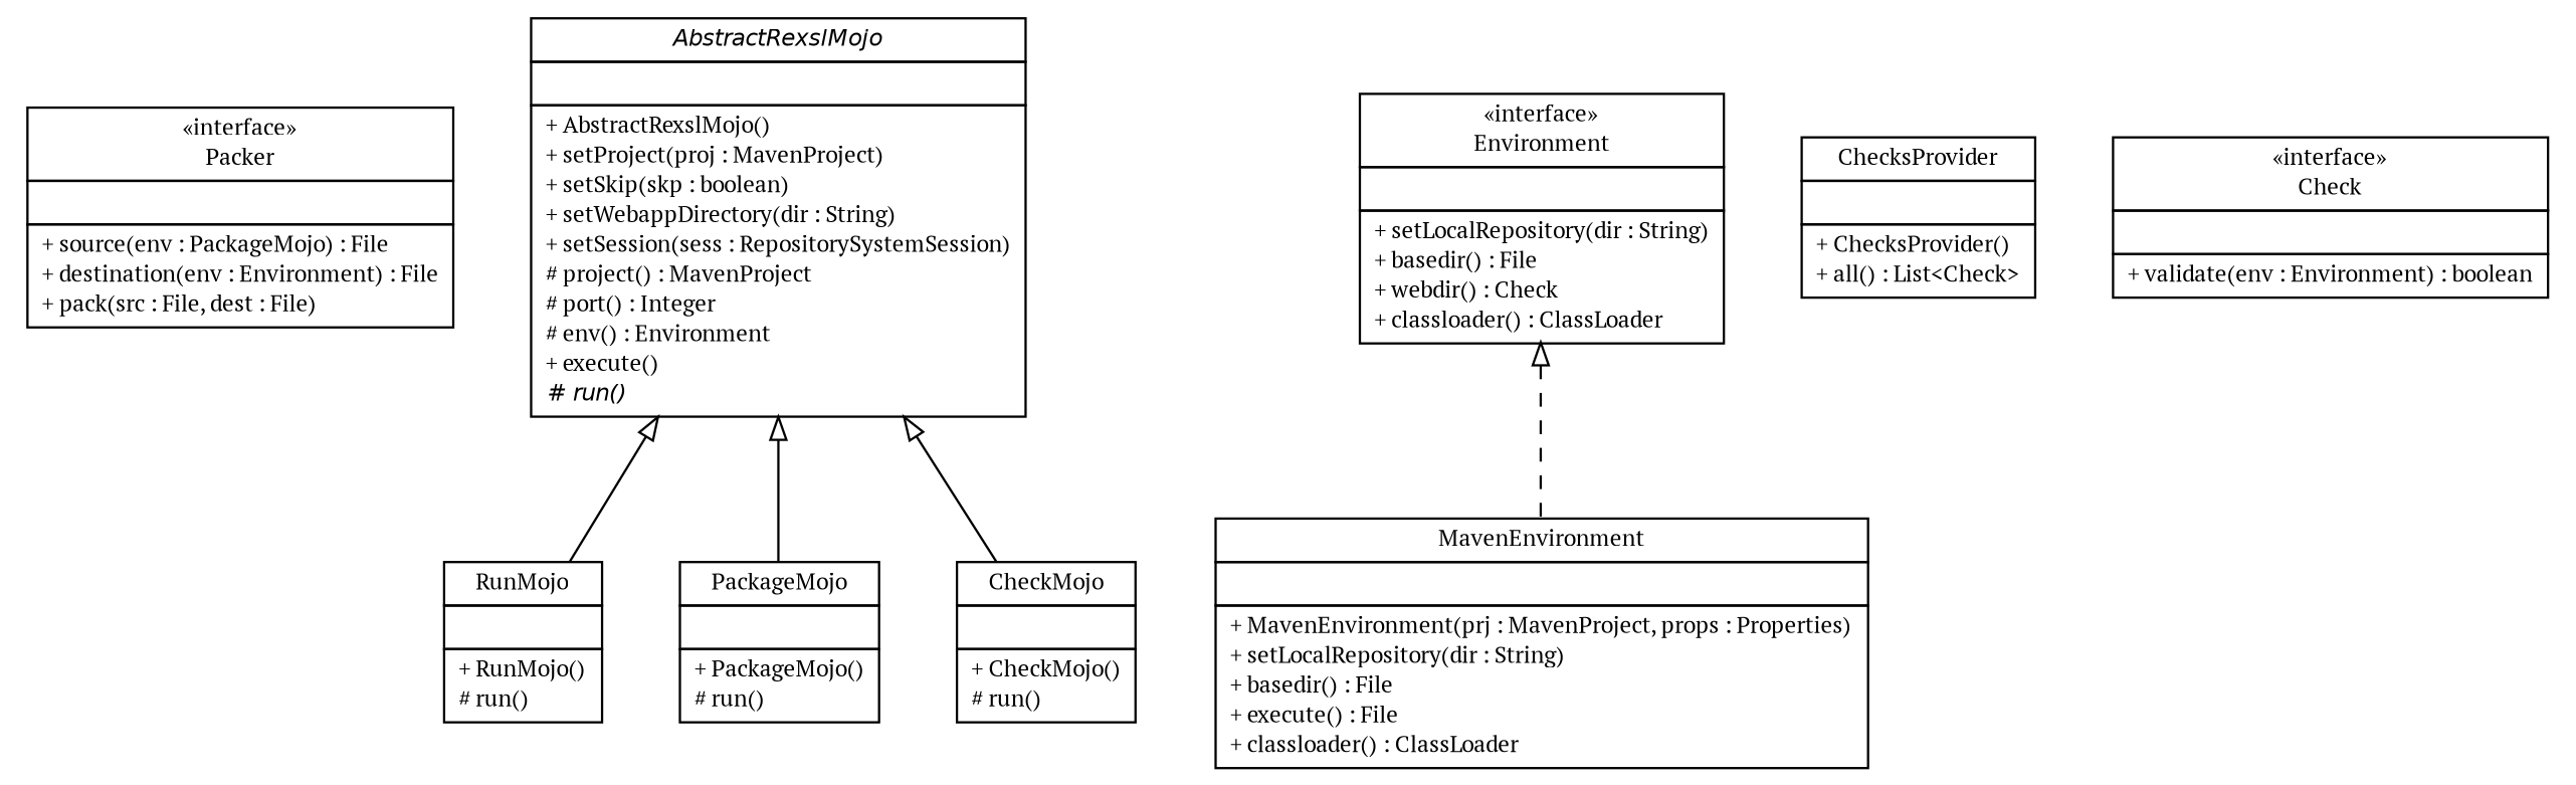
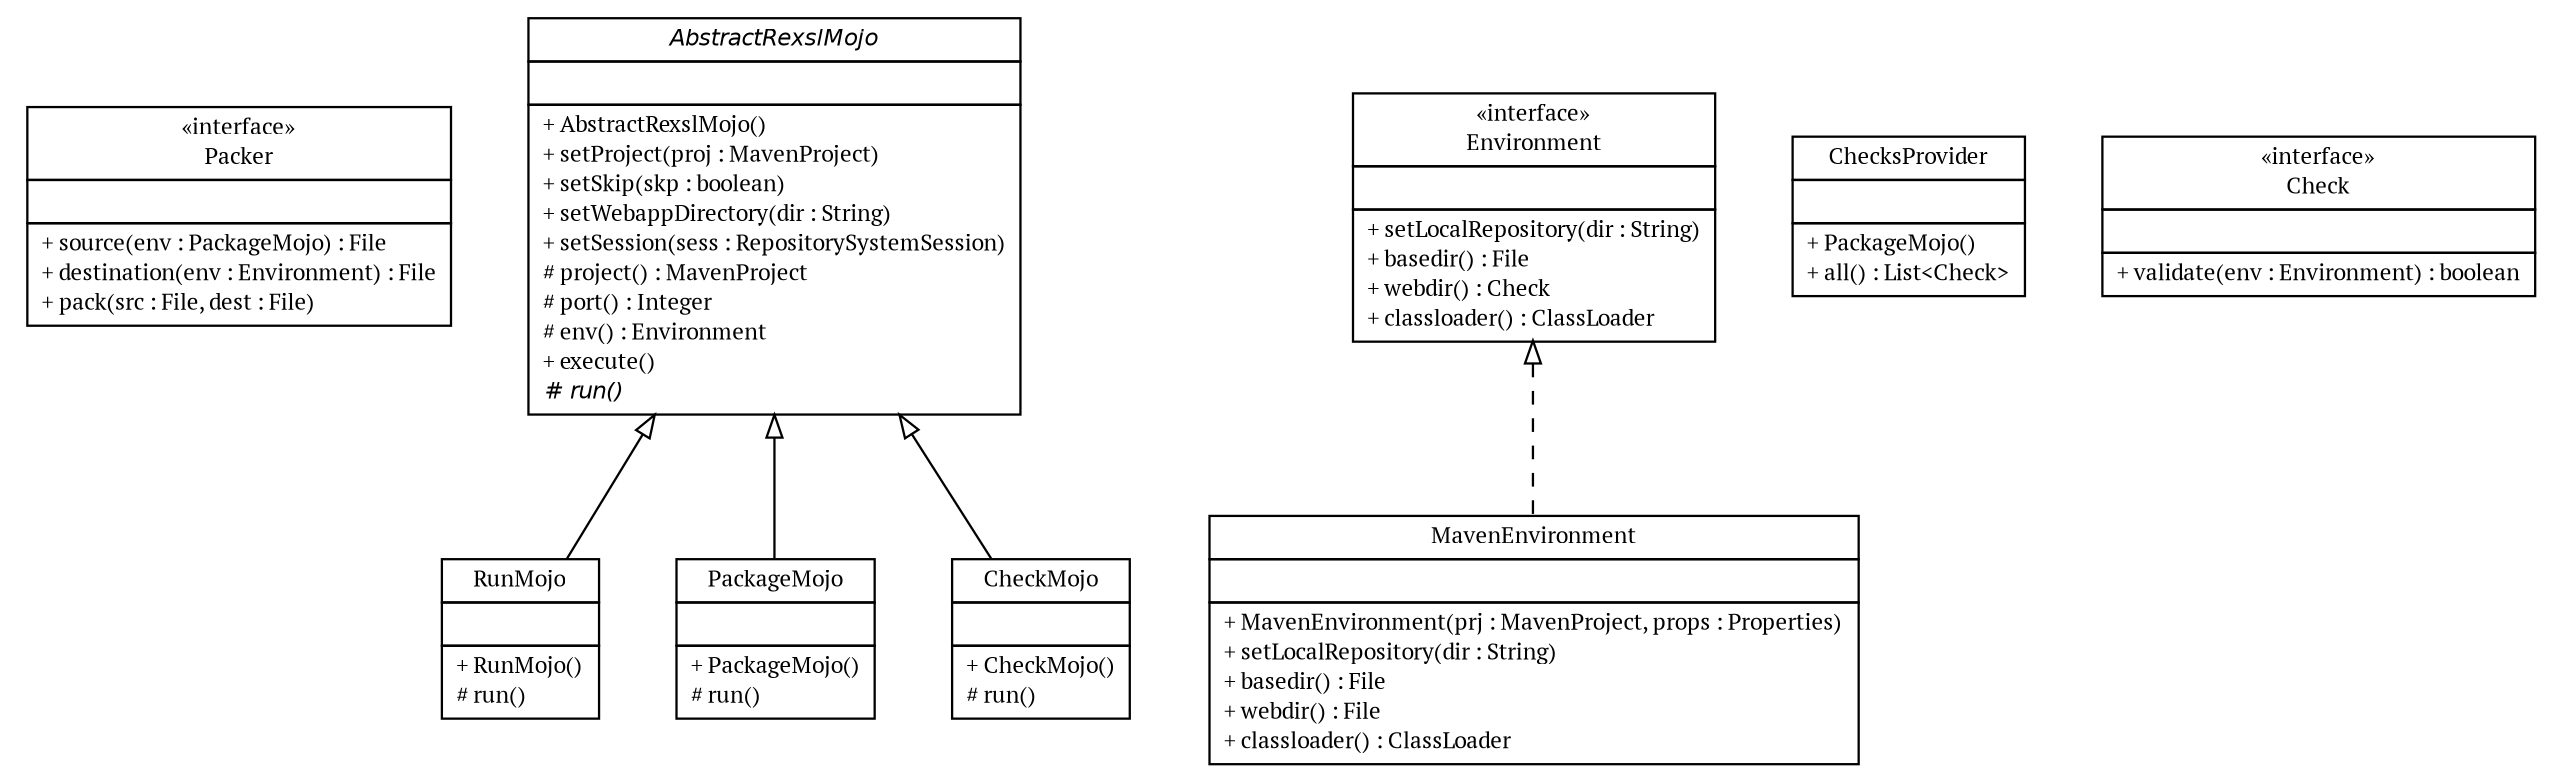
  digraph {
    fontname="PT Serif"
    nodesep=0.25
    ranksep=0.5
    node [fontcolor=black fontname="PT Serif" fontsize=10.0 shape=plaintext]
    edge [arrowtail=empty dir=back fontname="PT Serif" fontsize=10 headport=p labelfontname=Helvetica labelfontsize=10 tailport=p]
    n1 [label=<<table title="com.rexsl.maven.Packer" border="0" cellborder="1" cellspacing="0" cellpadding="2" port="p" href="./Packer.html"> 		<tr><td><table border="0" cellspacing="0" cellpadding="1"> <tr><td align="center" balign="center"> &#171;interface&#187; </td></tr> <tr><td align="center" balign="center"> Packer </td></tr> 		</table></td></tr> 		<tr><td><table border="0" cellspacing="0" cellpadding="1"> <tr><td align="left" balign="left">  </td></tr> 		</table></td></tr> 		<tr><td><table border="0" cellspacing="0" cellpadding="1"> <tr><td align="left" balign="left"> + source(env : PackageMojo) : File </td></tr> <tr><td align="left" balign="left"> + destination(env : Environment) : File </td></tr> <tr><td align="left" balign="left"> + pack(src : File, dest : File) </td></tr> 		</table></td></tr> 		</table>>]
    n2 [label=<<table title="com.rexsl.maven.RunMojo" border="0" cellborder="1" cellspacing="0" cellpadding="2" port="p" href="./RunMojo.html"> 		<tr><td><table border="0" cellspacing="0" cellpadding="1"> <tr><td align="center" balign="center"> RunMojo </td></tr> 		</table></td></tr> 		<tr><td><table border="0" cellspacing="0" cellpadding="1"> <tr><td align="left" balign="left">  </td></tr> 		</table></td></tr> 		<tr><td><table border="0" cellspacing="0" cellpadding="1"> <tr><td align="left" balign="left"> + RunMojo() </td></tr> <tr><td align="left" balign="left"> # run() </td></tr> 		</table></td></tr> 		</table>>]
    n3 [label=<<table title="com.rexsl.maven.AbstractRexslMojo" border="0" cellborder="1" cellspacing="0" cellpadding="2" port="p" href="./AbstractRexslMojo.html"> 		<tr><td><table border="0" cellspacing="0" cellpadding="1"> <tr><td align="center" balign="center"><font face="Helvetica-Oblique"> AbstractRexslMojo </font></td></tr> 		</table></td></tr> 		<tr><td><table border="0" cellspacing="0" cellpadding="1"> <tr><td align="left" balign="left">  </td></tr> 		</table></td></tr> 		<tr><td><table border="0" cellspacing="0" cellpadding="1"> <tr><td align="left" balign="left"> + AbstractRexslMojo() </td></tr> <tr><td align="left" balign="left"> + setProject(proj : MavenProject) </td></tr> <tr><td align="left" balign="left"> + setSkip(skp : boolean) </td></tr> <tr><td align="left" balign="left"> + setWebappDirectory(dir : String) </td></tr> <tr><td align="left" balign="left"> + setSession(sess : RepositorySystemSession) </td></tr> <tr><td align="left" balign="left"> # project() : MavenProject </td></tr> <tr><td align="left" balign="left"> # port() : Integer </td></tr> <tr><td align="left" balign="left"> # env() : Environment </td></tr> <tr><td align="left" balign="left"> + execute() </td></tr> <tr><td align="left" balign="left"><font face="Helvetica-Oblique" point-size="10.0"> # run() </font></td></tr> 		</table></td></tr> 		</table>>]
    n4 [label=<<table title="com.rexsl.maven.PackageMojo" border="0" cellborder="1" cellspacing="0" cellpadding="2" port="p" href="./PackageMojo.html"> 		<tr><td><table border="0" cellspacing="0" cellpadding="1"> <tr><td align="center" balign="center"> PackageMojo </td></tr> 		</table></td></tr> 		<tr><td><table border="0" cellspacing="0" cellpadding="1"> <tr><td align="left" balign="left">  </td></tr> 		</table></td></tr> 		<tr><td><table border="0" cellspacing="0" cellpadding="1"> <tr><td align="left" balign="left"> + PackageMojo() </td></tr> <tr><td align="left" balign="left"> # run() </td></tr> 		</table></td></tr> 		</table>>]
    n5 [label=<<table title="com.rexsl.maven.CheckMojo" border="0" cellborder="1" cellspacing="0" cellpadding="2" port="p" href="./CheckMojo.html"> 		<tr><td><table border="0" cellspacing="0" cellpadding="1"> <tr><td align="center" balign="center"> CheckMojo </td></tr> 		</table></td></tr> 		<tr><td><table border="0" cellspacing="0" cellpadding="1"> <tr><td align="left" balign="left">  </td></tr> 		</table></td></tr> 		<tr><td><table border="0" cellspacing="0" cellpadding="1"> <tr><td align="left" balign="left"> + CheckMojo() </td></tr> <tr><td align="left" balign="left"> # run() </td></tr> 		</table></td></tr> 		</table>>]
    n6 [label=<<table title="com.rexsl.maven.Environment" border="0" cellborder="1" cellspacing="0" cellpadding="2" port="p" href="./Environment.html"> 		<tr><td><table border="0" cellspacing="0" cellpadding="1"> <tr><td align="center" balign="center"> &#171;interface&#187; </td></tr> <tr><td align="center" balign="center"> Environment </td></tr> 		</table></td></tr> 		<tr><td><table border="0" cellspacing="0" cellpadding="1"> <tr><td align="left" balign="left">  </td></tr> 		</table></td></tr> 		<tr><td><table border="0" cellspacing="0" cellpadding="1"> <tr><td align="left" balign="left"> + setLocalRepository(dir : String) </td></tr> <tr><td align="left" balign="left"> + basedir() : File </td></tr> <tr><td align="left" balign="left"> + webdir() : Check </td></tr> <tr><td align="left" balign="left"> + classloader() : ClassLoader </td></tr> 		</table></td></tr> 		</table>>]
-   n7 [label=<<table title="com.rexsl.maven.MavenEnvironment" border="0" cellborder="1" cellspacing="0" cellpadding="2" port="p" href="./MavenEnvironment.html"> 		<tr><td><table border="0" cellspacing="0" cellpadding="1"> <tr><td align="center" balign="center"> MavenEnvironment </td></tr> 		</table></td></tr> 		<tr><td><table border="0" cellspacing="0" cellpadding="1"> <tr><td align="left" balign="left">  </td></tr> 		</table></td></tr> 		<tr><td><table border="0" cellspacing="0" cellpadding="1"> <tr><td align="left" balign="left"> + MavenEnvironment(prj : MavenProject, props : Properties) </td></tr> <tr><td align="left" balign="left"> + setLocalRepository(dir : String) </td></tr> <tr><td align="left" balign="left"> + basedir() : File </td></tr> <tr><td align="left" balign="left"> + execute() : File </td></tr> <tr><td align="left" balign="left"> + classloader() : ClassLoader </td></tr> 		</table></td></tr> 		</table>>]
-   n8 [label=<<table title="com.rexsl.maven.ChecksProvider" border="0" cellborder="1" cellspacing="0" cellpadding="2" port="p" href="./ChecksProvider.html"> 		<tr><td><table border="0" cellspacing="0" cellpadding="1"> <tr><td align="center" balign="center"> ChecksProvider </td></tr> 		</table></td></tr> 		<tr><td><table border="0" cellspacing="0" cellpadding="1"> <tr><td align="left" balign="left">  </td></tr> 		</table></td></tr> 		<tr><td><table border="0" cellspacing="0" cellpadding="1"> <tr><td align="left" balign="left"> + ChecksProvider() </td></tr> <tr><td align="left" balign="left"> + all() : List&lt;Check&gt; </td></tr> 		</table></td></tr> 		</table>>]
+   n7 [label=<<table title="com.rexsl.maven.MavenEnvironment" border="0" cellborder="1" cellspacing="0" cellpadding="2" port="p" href="./MavenEnvironment.html"> 		<tr><td><table border="0" cellspacing="0" cellpadding="1"> <tr><td align="center" balign="center"> MavenEnvironment </td></tr> 		</table></td></tr> 		<tr><td><table border="0" cellspacing="0" cellpadding="1"> <tr><td align="left" balign="left">  </td></tr> 		</table></td></tr> 		<tr><td><table border="0" cellspacing="0" cellpadding="1"> <tr><td align="left" balign="left"> + MavenEnvironment(prj : MavenProject, props : Properties) </td></tr> <tr><td align="left" balign="left"> + setLocalRepository(dir : String) </td></tr> <tr><td align="left" balign="left"> + basedir() : File </td></tr> <tr><td align="left" balign="left"> + webdir() : File </td></tr> <tr><td align="left" balign="left"> + classloader() : ClassLoader </td></tr> 		</table></td></tr> 		</table>>]
+   n8 [label=<<table title="com.rexsl.maven.ChecksProvider" border="0" cellborder="1" cellspacing="0" cellpadding="2" port="p" href="./ChecksProvider.html"> 		<tr><td><table border="0" cellspacing="0" cellpadding="1"> <tr><td align="center" balign="center"> ChecksProvider </td></tr> 		</table></td></tr> 		<tr><td><table border="0" cellspacing="0" cellpadding="1"> <tr><td align="left" balign="left">  </td></tr> 		</table></td></tr> 		<tr><td><table border="0" cellspacing="0" cellpadding="1"> <tr><td align="left" balign="left"> + PackageMojo() </td></tr> <tr><td align="left" balign="left"> + all() : List&lt;Check&gt; </td></tr> 		</table></td></tr> 		</table>>]
    n9 [label=<<table title="com.rexsl.maven.Check" border="0" cellborder="1" cellspacing="0" cellpadding="2" port="p" href="./Check.html"> 		<tr><td><table border="0" cellspacing="0" cellpadding="1"> <tr><td align="center" balign="center"> &#171;interface&#187; </td></tr> <tr><td align="center" balign="center"> Check </td></tr> 		</table></td></tr> 		<tr><td><table border="0" cellspacing="0" cellpadding="1"> <tr><td align="left" balign="left">  </td></tr> 		</table></td></tr> 		<tr><td><table border="0" cellspacing="0" cellpadding="1"> <tr><td align="left" balign="left"> + validate(env : Environment) : boolean </td></tr> 		</table></td></tr> 		</table>>]
    n3 -> n2
    n3 -> n4
    n3 -> n5
    n6 -> n7 [style=dashed]
  }
